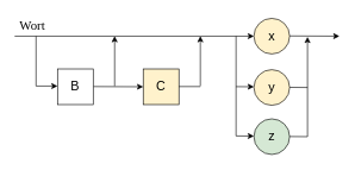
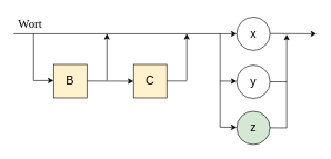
  <mxCell id="0" />
  <mxCell id="1" parent="0" />
  <mxCell id="2" value="&lt;font style=&quot;font-size: 18px;&quot; face=&quot;Times New Roman&quot;&gt;Wort&lt;/font&gt;" style="text;html=1;strokeColor=none;fillColor=none;align=center;verticalAlign=middle;whiteSpace=wrap;rounded=0;" parent="1" vertex="1"><mxGeometry x="20" y="20" width="50" height="30" as="geometry" /></mxCell>
  <mxCell id="3" value="&lt;font style=&quot;font-size: 18px;&quot;&gt;C&lt;/font&gt;" style="rounded=0;whiteSpace=wrap;html=1;fillColor=#fff2cc;" parent="1" vertex="1"><mxGeometry x="200" y="96" width="50" height="50" as="geometry" /></mxCell>
- <mxCell id="4" value="&lt;font style=&quot;font-size: 18px;&quot;&gt;x&lt;/font&gt;" style="ellipse;whiteSpace=wrap;html=1;aspect=fixed;fillColor=#fff2cc;" parent="1" vertex="1"><mxGeometry x="355" y="25" width="50" height="50" as="geometry" /></mxCell>
+ <mxCell id="4" value="&lt;font style=&quot;font-size: 18px;&quot;&gt;x&lt;/font&gt;" style="ellipse;whiteSpace=wrap;html=1;aspect=fixed;" parent="1" vertex="1"><mxGeometry x="355" y="25" width="50" height="50" as="geometry" /></mxCell>
  <mxCell id="5" value="" style="endArrow=classic;html=1;endFill=1;entryX=0;entryY=0.5;entryDx=0;entryDy=0;" parent="1" target="3" edge="1"><mxGeometry width="50" height="50" relative="1" as="geometry"><mxPoint x="130.25" y="120.71" as="sourcePoint" /><mxPoint x="179.75" y="120.71" as="targetPoint" /></mxGeometry></mxCell>
  <mxCell id="6" style="edgeStyle=none;html=1;exitX=1;exitY=0.5;exitDx=0;exitDy=0;entryX=0;entryY=0.5;entryDx=0;entryDy=0;" parent="1" target="4" edge="1"><mxGeometry relative="1" as="geometry"><mxPoint x="300" y="50" as="targetPoint" /><mxPoint x="20" y="50" as="sourcePoint" /></mxGeometry></mxCell>
- <mxCell id="7" value="&lt;font style=&quot;font-size: 18px;&quot;&gt;B&lt;/font&gt;" style="rounded=0;whiteSpace=wrap;html=1;" parent="1" vertex="1"><mxGeometry x="80" y="96" width="50" height="50" as="geometry" /></mxCell>
- <mxCell id="8" value="&lt;font style=&quot;font-size: 18px;&quot;&gt;y&lt;/font&gt;" style="ellipse;whiteSpace=wrap;html=1;aspect=fixed;fillColor=#fff2cc;" parent="1" vertex="1"><mxGeometry x="355" y="97" width="50" height="50" as="geometry" /></mxCell>
+ <mxCell id="7" value="&lt;font style=&quot;font-size: 18px;&quot;&gt;B&lt;/font&gt;" style="rounded=0;whiteSpace=wrap;html=1;fillColor=#fff2cc;" parent="1" vertex="1"><mxGeometry x="80" y="96" width="50" height="50" as="geometry" /></mxCell>
+ <mxCell id="8" value="&lt;font style=&quot;font-size: 18px;&quot;&gt;y&lt;/font&gt;" style="ellipse;whiteSpace=wrap;html=1;aspect=fixed;" parent="1" vertex="1"><mxGeometry x="355" y="97" width="50" height="50" as="geometry" /></mxCell>
  <mxCell id="9" value="&lt;font style=&quot;font-size: 18px;&quot;&gt;z&lt;/font&gt;" style="ellipse;whiteSpace=wrap;html=1;aspect=fixed;fillColor=#d5e8d4;" parent="1" vertex="1"><mxGeometry x="355" y="166" width="50" height="50" as="geometry" /></mxCell>
  <mxCell id="10" value="" style="endArrow=classic;html=1;endFill=1;entryX=0;entryY=0.5;entryDx=0;entryDy=0;" parent="1" edge="1"><mxGeometry width="50" height="50" relative="1" as="geometry"><mxPoint x="405" y="49.71" as="sourcePoint" /><mxPoint x="474.75" y="50" as="targetPoint" /></mxGeometry></mxCell>
  <mxCell id="11" value="" style="endArrow=none;html=1;" parent="1" edge="1"><mxGeometry width="50" height="50" relative="1" as="geometry"><mxPoint x="50" y="50" as="sourcePoint" /><mxPoint x="50" y="120" as="targetPoint" /></mxGeometry></mxCell>
  <mxCell id="12" value="" style="endArrow=classic;html=1;endFill=1;" parent="1" edge="1"><mxGeometry width="50" height="50" relative="1" as="geometry"><mxPoint x="50" y="120" as="sourcePoint" /><mxPoint x="80" y="120" as="targetPoint" /></mxGeometry></mxCell>
  <mxCell id="13" value="" style="endArrow=none;html=1;endFill=0;" parent="1" edge="1"><mxGeometry width="50" height="50" relative="1" as="geometry"><mxPoint x="250" y="120.71" as="sourcePoint" /><mxPoint x="280" y="120.71" as="targetPoint" /></mxGeometry></mxCell>
  <mxCell id="14" value="" style="endArrow=classic;html=1;" parent="1" edge="1"><mxGeometry width="50" height="50" relative="1" as="geometry"><mxPoint x="160" y="120" as="sourcePoint" /><mxPoint x="160" y="50" as="targetPoint" /></mxGeometry></mxCell>
  <mxCell id="15" value="" style="endArrow=classic;html=1;" parent="1" edge="1"><mxGeometry width="50" height="50" relative="1" as="geometry"><mxPoint x="280" y="120" as="sourcePoint" /><mxPoint x="280" y="50" as="targetPoint" /></mxGeometry></mxCell>
  <mxCell id="16" value="" style="endArrow=none;html=1;" parent="1" edge="1"><mxGeometry width="50" height="50" relative="1" as="geometry"><mxPoint x="330" y="190" as="sourcePoint" /><mxPoint x="330" y="50" as="targetPoint" /></mxGeometry></mxCell>
  <mxCell id="17" value="" style="endArrow=classic;html=1;endFill=1;" parent="1" edge="1"><mxGeometry width="50" height="50" relative="1" as="geometry"><mxPoint x="430" y="191" as="sourcePoint" /><mxPoint x="430" y="51" as="targetPoint" /></mxGeometry></mxCell>
  <mxCell id="18" value="" style="endArrow=classic;html=1;endFill=1;" parent="1" edge="1"><mxGeometry width="50" height="50" relative="1" as="geometry"><mxPoint x="330" y="120.83" as="sourcePoint" /><mxPoint x="355" y="121" as="targetPoint" /></mxGeometry></mxCell>
  <mxCell id="19" value="" style="endArrow=classic;html=1;endFill=1;" parent="1" edge="1"><mxGeometry width="50" height="50" relative="1" as="geometry"><mxPoint x="330" y="190" as="sourcePoint" /><mxPoint x="355" y="190.17" as="targetPoint" /></mxGeometry></mxCell>
  <mxCell id="20" value="" style="endArrow=none;html=1;endFill=0;" parent="1" edge="1"><mxGeometry width="50" height="50" relative="1" as="geometry"><mxPoint x="405" y="190.83" as="sourcePoint" /><mxPoint x="430" y="191" as="targetPoint" /></mxGeometry></mxCell>
  <mxCell id="21" value="" style="endArrow=none;html=1;endFill=0;" parent="1" edge="1"><mxGeometry width="50" height="50" relative="1" as="geometry"><mxPoint x="405" y="121.83" as="sourcePoint" /><mxPoint x="430" y="122" as="targetPoint" /></mxGeometry></mxCell>
